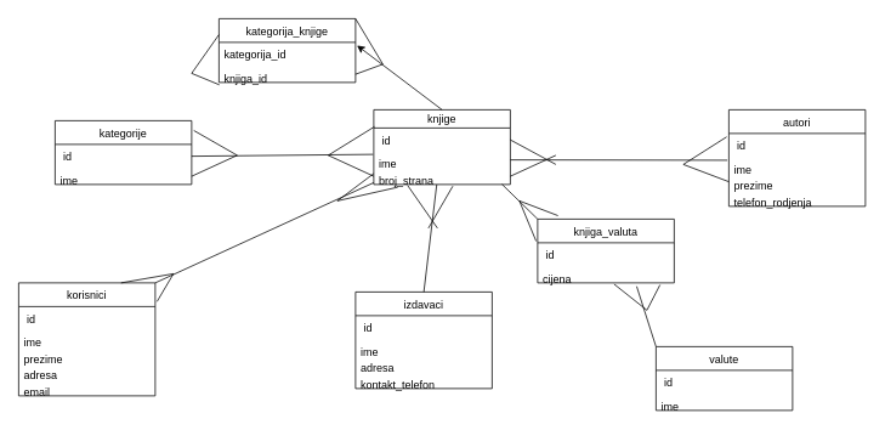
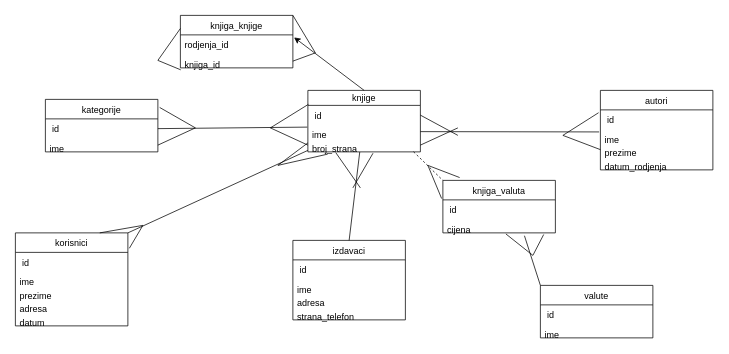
  <mxCell id="0" />
  <mxCell id="1" parent="0" />
  <mxCell id="2" value="autori" style="swimlane;fontStyle=0;childLayout=stackLayout;horizontal=1;startSize=26;fillColor=none;horizontalStack=0;resizeParent=1;resizeParentMax=0;resizeLast=0;collapsible=1;marginBottom=0;" parent="1" vertex="1"><mxGeometry x="800" y="120" width="150" height="106" as="geometry" /></mxCell>
  <mxCell id="3" value=" id" style="text;strokeColor=none;fillColor=none;align=left;verticalAlign=top;spacingLeft=4;spacingRight=4;overflow=hidden;rotatable=0;points=[[0,0.5],[1,0.5]];portConstraint=eastwest;" parent="2" vertex="1"><mxGeometry y="26" width="150" height="26" as="geometry" /></mxCell>
  <mxCell id="4" value="ime" style="text;strokeColor=none;fillColor=none;align=left;verticalAlign=top;spacingLeft=4;spacingRight=4;overflow=hidden;rotatable=0;points=[[0,0.5],[1,0.5]];portConstraint=eastwest;" parent="2" vertex="1"><mxGeometry y="52" width="150" height="18" as="geometry" /></mxCell>
  <mxCell id="5" value="prezime" style="text;strokeColor=none;fillColor=none;align=left;verticalAlign=top;spacingLeft=4;spacingRight=4;overflow=hidden;rotatable=0;points=[[0,0.5],[1,0.5]];portConstraint=eastwest;" parent="2" vertex="1"><mxGeometry y="70" width="150" height="18" as="geometry" /></mxCell>
- <mxCell id="6" value="telefon_rodjenja" style="text;strokeColor=none;fillColor=none;align=left;verticalAlign=top;spacingLeft=4;spacingRight=4;overflow=hidden;rotatable=0;points=[[0,0.5],[1,0.5]];portConstraint=eastwest;" parent="2" vertex="1"><mxGeometry y="88" width="150" height="18" as="geometry" /></mxCell>
+ <mxCell id="6" value="datum_rodjenja" style="text;strokeColor=none;fillColor=none;align=left;verticalAlign=top;spacingLeft=4;spacingRight=4;overflow=hidden;rotatable=0;points=[[0,0.5],[1,0.5]];portConstraint=eastwest;" parent="2" vertex="1"><mxGeometry y="88" width="150" height="18" as="geometry" /></mxCell>
  <mxCell id="7" value="knjige" style="swimlane;fontStyle=0;childLayout=stackLayout;horizontal=1;startSize=20;fillColor=none;horizontalStack=0;resizeParent=1;resizeParentMax=0;resizeLast=0;collapsible=1;marginBottom=0;" parent="1" vertex="1"><mxGeometry x="410" y="120" width="150" height="82" as="geometry" /></mxCell>
  <mxCell id="8" value=" id" style="text;strokeColor=none;fillColor=none;align=left;verticalAlign=top;spacingLeft=4;spacingRight=4;overflow=hidden;rotatable=0;points=[[0,0.5],[1,0.5]];portConstraint=eastwest;" parent="7" vertex="1"><mxGeometry y="20" width="150" height="26" as="geometry" /></mxCell>
  <mxCell id="9" value="ime" style="text;strokeColor=none;fillColor=none;align=left;verticalAlign=top;spacingLeft=4;spacingRight=4;overflow=hidden;rotatable=0;points=[[0,0.5],[1,0.5]];portConstraint=eastwest;" parent="7" vertex="1"><mxGeometry y="46" width="150" height="18" as="geometry" /></mxCell>
  <mxCell id="10" value="broj_strana" style="text;strokeColor=none;fillColor=none;align=left;verticalAlign=top;spacingLeft=4;spacingRight=4;overflow=hidden;rotatable=0;points=[[0,0.5],[1,0.5]];portConstraint=eastwest;" parent="7" vertex="1"><mxGeometry y="64" width="150" height="18" as="geometry" /></mxCell>
  <mxCell id="11" value="izdavaci" style="swimlane;fontStyle=0;childLayout=stackLayout;horizontal=1;startSize=26;fillColor=none;horizontalStack=0;resizeParent=1;resizeParentMax=0;resizeLast=0;collapsible=1;marginBottom=0;" parent="1" vertex="1"><mxGeometry x="390" y="320" width="150" height="106" as="geometry" /></mxCell>
  <mxCell id="12" value=" id" style="text;strokeColor=none;fillColor=none;align=left;verticalAlign=top;spacingLeft=4;spacingRight=4;overflow=hidden;rotatable=0;points=[[0,0.5],[1,0.5]];portConstraint=eastwest;" parent="11" vertex="1"><mxGeometry y="26" width="150" height="26" as="geometry" /></mxCell>
  <mxCell id="13" value="ime" style="text;strokeColor=none;fillColor=none;align=left;verticalAlign=top;spacingLeft=4;spacingRight=4;overflow=hidden;rotatable=0;points=[[0,0.5],[1,0.5]];portConstraint=eastwest;" parent="11" vertex="1"><mxGeometry y="52" width="150" height="18" as="geometry" /></mxCell>
  <mxCell id="14" value="adresa" style="text;strokeColor=none;fillColor=none;align=left;verticalAlign=top;spacingLeft=4;spacingRight=4;overflow=hidden;rotatable=0;points=[[0,0.5],[1,0.5]];portConstraint=eastwest;" parent="11" vertex="1"><mxGeometry y="70" width="150" height="18" as="geometry" /></mxCell>
- <mxCell id="15" value="kontakt_telefon" style="text;strokeColor=none;fillColor=none;align=left;verticalAlign=top;spacingLeft=4;spacingRight=4;overflow=hidden;rotatable=0;points=[[0,0.5],[1,0.5]];portConstraint=eastwest;" parent="11" vertex="1"><mxGeometry y="88" width="150" height="18" as="geometry" /></mxCell>
+ <mxCell id="15" value="strana_telefon" style="text;strokeColor=none;fillColor=none;align=left;verticalAlign=top;spacingLeft=4;spacingRight=4;overflow=hidden;rotatable=0;points=[[0,0.5],[1,0.5]];portConstraint=eastwest;" parent="11" vertex="1"><mxGeometry y="88" width="150" height="18" as="geometry" /></mxCell>
  <mxCell id="16" value="kategorije" style="swimlane;fontStyle=0;childLayout=stackLayout;horizontal=1;startSize=26;fillColor=none;horizontalStack=0;resizeParent=1;resizeParentMax=0;resizeLast=0;collapsible=1;marginBottom=0;" parent="1" vertex="1"><mxGeometry x="60" y="132" width="150" height="70" as="geometry" /></mxCell>
  <mxCell id="17" value=" id" style="text;strokeColor=none;fillColor=none;align=left;verticalAlign=top;spacingLeft=4;spacingRight=4;overflow=hidden;rotatable=0;points=[[0,0.5],[1,0.5]];portConstraint=eastwest;" parent="16" vertex="1"><mxGeometry y="26" width="150" height="26" as="geometry" /></mxCell>
  <mxCell id="18" value="ime" style="text;strokeColor=none;fillColor=none;align=left;verticalAlign=top;spacingLeft=4;spacingRight=4;overflow=hidden;rotatable=0;points=[[0,0.5],[1,0.5]];portConstraint=eastwest;" parent="16" vertex="1"><mxGeometry y="52" width="150" height="18" as="geometry" /></mxCell>
  <mxCell id="19" value="valute" style="swimlane;fontStyle=0;childLayout=stackLayout;horizontal=1;startSize=26;fillColor=none;horizontalStack=0;resizeParent=1;resizeParentMax=0;resizeLast=0;collapsible=1;marginBottom=0;" parent="1" vertex="1"><mxGeometry x="720" y="380" width="150" height="70" as="geometry" /></mxCell>
  <mxCell id="20" value=" id" style="text;strokeColor=none;fillColor=none;align=left;verticalAlign=top;spacingLeft=4;spacingRight=4;overflow=hidden;rotatable=0;points=[[0,0.5],[1,0.5]];portConstraint=eastwest;" parent="19" vertex="1"><mxGeometry y="26" width="150" height="26" as="geometry" /></mxCell>
  <mxCell id="21" value="ime" style="text;strokeColor=none;fillColor=none;align=left;verticalAlign=top;spacingLeft=4;spacingRight=4;overflow=hidden;rotatable=0;points=[[0,0.5],[1,0.5]];portConstraint=eastwest;" parent="19" vertex="1"><mxGeometry y="52" width="150" height="18" as="geometry" /></mxCell>
  <mxCell id="22" value="" style="endArrow=none;html=1;rounded=0;exitX=1;exitY=0.5;exitDx=0;exitDy=0;entryX=-0.011;entryY=1.131;entryDx=0;entryDy=0;entryPerimeter=0;" parent="1" source="9" target="3" edge="1"><mxGeometry width="50" height="50" relative="1" as="geometry"><mxPoint x="645" y="180" as="sourcePoint" /><mxPoint x="695" y="130" as="targetPoint" /></mxGeometry></mxCell>
  <mxCell id="23" value="" style="endArrow=none;html=1;rounded=0;entryX=-0.016;entryY=0.146;entryDx=0;entryDy=0;entryPerimeter=0;" parent="1" target="3" edge="1"><mxGeometry width="50" height="50" relative="1" as="geometry"><mxPoint x="750" y="180" as="sourcePoint" /><mxPoint x="720" y="350" as="targetPoint" /></mxGeometry></mxCell>
  <mxCell id="24" value="" style="endArrow=none;html=1;rounded=0;exitX=0;exitY=0.5;exitDx=0;exitDy=0;" parent="1" source="5" edge="1"><mxGeometry width="50" height="50" relative="1" as="geometry"><mxPoint x="670" y="400" as="sourcePoint" /><mxPoint x="750" y="180" as="targetPoint" /></mxGeometry></mxCell>
  <mxCell id="25" value="" style="endArrow=none;html=1;rounded=0;exitX=1;exitY=0.5;exitDx=0;exitDy=0;" parent="1" source="8" edge="1"><mxGeometry width="50" height="50" relative="1" as="geometry"><mxPoint x="670" y="400" as="sourcePoint" /><mxPoint x="610" y="180" as="targetPoint" /></mxGeometry></mxCell>
  <mxCell id="26" value="" style="endArrow=none;html=1;rounded=0;exitX=1;exitY=0.5;exitDx=0;exitDy=0;" parent="1" edge="1"><mxGeometry width="50" height="50" relative="1" as="geometry"><mxPoint x="560" y="193" as="sourcePoint" /><mxPoint x="610" y="170" as="targetPoint" /></mxGeometry></mxCell>
  <mxCell id="27" value="" style="endArrow=none;html=1;rounded=0;entryX=0.461;entryY=1.011;entryDx=0;entryDy=0;entryPerimeter=0;exitX=0.5;exitY=0;exitDx=0;exitDy=0;" parent="1" source="11" target="10" edge="1"><mxGeometry width="50" height="50" relative="1" as="geometry"><mxPoint x="670" y="400" as="sourcePoint" /><mxPoint x="720" y="350" as="targetPoint" /></mxGeometry></mxCell>
  <mxCell id="28" value="" style="endArrow=none;html=1;rounded=0;entryX=0.248;entryY=1.056;entryDx=0;entryDy=0;entryPerimeter=0;" parent="1" target="10" edge="1"><mxGeometry width="50" height="50" relative="1" as="geometry"><mxPoint x="480" y="250" as="sourcePoint" /><mxPoint x="720" y="350" as="targetPoint" /></mxGeometry></mxCell>
  <mxCell id="29" value="" style="endArrow=none;html=1;rounded=0;entryX=0.579;entryY=1.1;entryDx=0;entryDy=0;entryPerimeter=0;" parent="1" target="10" edge="1"><mxGeometry width="50" height="50" relative="1" as="geometry"><mxPoint x="470" y="250" as="sourcePoint" /><mxPoint x="720" y="350" as="targetPoint" /></mxGeometry></mxCell>
  <mxCell id="30" value="" style="endArrow=none;html=1;rounded=0;entryX=-0.005;entryY=1.115;entryDx=0;entryDy=0;entryPerimeter=0;exitX=1;exitY=0.5;exitDx=0;exitDy=0;" parent="1" source="17" target="8" edge="1"><mxGeometry width="50" height="50" relative="1" as="geometry"><mxPoint x="400" y="400" as="sourcePoint" /><mxPoint x="450" y="350" as="targetPoint" /></mxGeometry></mxCell>
  <mxCell id="31" value="" style="endArrow=none;html=1;rounded=0;entryX=0;entryY=0.5;entryDx=0;entryDy=0;" parent="1" edge="1"><mxGeometry width="50" height="50" relative="1" as="geometry"><mxPoint x="360" y="170" as="sourcePoint" /><mxPoint x="410" y="193" as="targetPoint" /></mxGeometry></mxCell>
  <mxCell id="32" value="" style="endArrow=none;html=1;rounded=0;entryX=0.005;entryY=-0.054;entryDx=0;entryDy=0;entryPerimeter=0;" parent="1" target="8" edge="1"><mxGeometry width="50" height="50" relative="1" as="geometry"><mxPoint x="360" y="170" as="sourcePoint" /><mxPoint x="450" y="350" as="targetPoint" /></mxGeometry></mxCell>
  <mxCell id="33" value="" style="endArrow=none;html=1;rounded=0;entryX=1;entryY=0.5;entryDx=0;entryDy=0;" parent="1" target="18" edge="1"><mxGeometry width="50" height="50" relative="1" as="geometry"><mxPoint x="260" y="170" as="sourcePoint" /><mxPoint x="450" y="350" as="targetPoint" /></mxGeometry></mxCell>
  <mxCell id="34" value="" style="endArrow=none;html=1;rounded=0;entryX=1.016;entryY=0.154;entryDx=0;entryDy=0;entryPerimeter=0;" parent="1" target="16" edge="1"><mxGeometry width="50" height="50" relative="1" as="geometry"><mxPoint x="260" y="170" as="sourcePoint" /><mxPoint x="450" y="350" as="targetPoint" /></mxGeometry></mxCell>
  <mxCell id="35" value="knjiga_valuta" style="swimlane;fontStyle=0;childLayout=stackLayout;horizontal=1;startSize=26;fillColor=none;horizontalStack=0;resizeParent=1;resizeParentMax=0;resizeLast=0;collapsible=1;marginBottom=0;" parent="1" vertex="1"><mxGeometry x="590" y="240" width="150" height="70" as="geometry" /></mxCell>
  <mxCell id="36" value=" id" style="text;strokeColor=none;fillColor=none;align=left;verticalAlign=top;spacingLeft=4;spacingRight=4;overflow=hidden;rotatable=0;points=[[0,0.5],[1,0.5]];portConstraint=eastwest;" parent="35" vertex="1"><mxGeometry y="26" width="150" height="26" as="geometry" /></mxCell>
  <mxCell id="37" value="cijena" style="text;strokeColor=none;fillColor=none;align=left;verticalAlign=top;spacingLeft=4;spacingRight=4;overflow=hidden;rotatable=0;points=[[0,0.5],[1,0.5]];portConstraint=eastwest;" parent="35" vertex="1"><mxGeometry y="52" width="150" height="18" as="geometry" /></mxCell>
- <mxCell id="38" value="" style="endArrow=none;html=1;rounded=0;entryX=0;entryY=0;entryDx=0;entryDy=0;exitX=0.939;exitY=0.989;exitDx=0;exitDy=0;exitPerimeter=0;" parent="1" source="10" target="35" edge="1"><mxGeometry width="50" height="50" relative="1" as="geometry"><mxPoint x="400" y="400" as="sourcePoint" /><mxPoint x="450" y="350" as="targetPoint" /></mxGeometry></mxCell>
+ <mxCell id="38" value="" style="endArrow=none;html=1;rounded=0;entryX=0;entryY=0;entryDx=0;entryDy=0;exitX=0.939;exitY=0.989;exitDx=0;exitDy=0;exitPerimeter=0;dashed=1;" parent="1" source="10" target="35" edge="1"><mxGeometry width="50" height="50" relative="1" as="geometry"><mxPoint x="400" y="400" as="sourcePoint" /><mxPoint x="450" y="350" as="targetPoint" /></mxGeometry></mxCell>
  <mxCell id="39" value="" style="endArrow=none;html=1;rounded=0;exitX=-0.011;exitY=-0.069;exitDx=0;exitDy=0;exitPerimeter=0;" parent="1" source="36" edge="1"><mxGeometry width="50" height="50" relative="1" as="geometry"><mxPoint x="400" y="400" as="sourcePoint" /><mxPoint x="570" y="220" as="targetPoint" /></mxGeometry></mxCell>
  <mxCell id="40" value="" style="endArrow=none;html=1;rounded=0;exitX=0.149;exitY=-0.054;exitDx=0;exitDy=0;exitPerimeter=0;" parent="1" source="35" edge="1"><mxGeometry width="50" height="50" relative="1" as="geometry"><mxPoint x="400" y="400" as="sourcePoint" /><mxPoint x="570" y="220" as="targetPoint" /></mxGeometry></mxCell>
  <mxCell id="41" value="" style="endArrow=none;html=1;rounded=0;entryX=0.725;entryY=1.211;entryDx=0;entryDy=0;entryPerimeter=0;exitX=0;exitY=0;exitDx=0;exitDy=0;" parent="1" source="19" target="37" edge="1"><mxGeometry width="50" height="50" relative="1" as="geometry"><mxPoint x="400" y="400" as="sourcePoint" /><mxPoint x="450" y="350" as="targetPoint" /></mxGeometry></mxCell>
  <mxCell id="42" value="" style="endArrow=none;html=1;rounded=0;entryX=0.56;entryY=1.078;entryDx=0;entryDy=0;entryPerimeter=0;" parent="1" target="37" edge="1"><mxGeometry width="50" height="50" relative="1" as="geometry"><mxPoint x="710" y="340" as="sourcePoint" /><mxPoint x="450" y="350" as="targetPoint" /></mxGeometry></mxCell>
  <mxCell id="43" value="" style="endArrow=none;html=1;rounded=0;entryX=0.896;entryY=1.122;entryDx=0;entryDy=0;entryPerimeter=0;" parent="1" target="37" edge="1"><mxGeometry width="50" height="50" relative="1" as="geometry"><mxPoint x="710" y="340" as="sourcePoint" /><mxPoint x="450" y="350" as="targetPoint" /></mxGeometry></mxCell>
  <mxCell id="44" value="korisnici" style="swimlane;fontStyle=0;childLayout=stackLayout;horizontal=1;startSize=26;fillColor=none;horizontalStack=0;resizeParent=1;resizeParentMax=0;resizeLast=0;collapsible=1;marginBottom=0;" parent="1" vertex="1"><mxGeometry x="20" y="310" width="150" height="124" as="geometry" /></mxCell>
  <mxCell id="45" value=" id" style="text;strokeColor=none;fillColor=none;align=left;verticalAlign=top;spacingLeft=4;spacingRight=4;overflow=hidden;rotatable=0;points=[[0,0.5],[1,0.5]];portConstraint=eastwest;" parent="44" vertex="1"><mxGeometry y="26" width="150" height="26" as="geometry" /></mxCell>
  <mxCell id="46" value="ime" style="text;strokeColor=none;fillColor=none;align=left;verticalAlign=top;spacingLeft=4;spacingRight=4;overflow=hidden;rotatable=0;points=[[0,0.5],[1,0.5]];portConstraint=eastwest;" parent="44" vertex="1"><mxGeometry y="52" width="150" height="18" as="geometry" /></mxCell>
  <mxCell id="47" value="prezime" style="text;strokeColor=none;fillColor=none;align=left;verticalAlign=top;spacingLeft=4;spacingRight=4;overflow=hidden;rotatable=0;points=[[0,0.5],[1,0.5]];portConstraint=eastwest;" parent="44" vertex="1"><mxGeometry y="70" width="150" height="18" as="geometry" /></mxCell>
  <mxCell id="48" value="adresa" style="text;strokeColor=none;fillColor=none;align=left;verticalAlign=top;spacingLeft=4;spacingRight=4;overflow=hidden;rotatable=0;points=[[0,0.5],[1,0.5]];portConstraint=eastwest;" parent="44" vertex="1"><mxGeometry y="88" width="150" height="18" as="geometry" /></mxCell>
- <mxCell id="49" value="email" style="text;strokeColor=none;fillColor=none;align=left;verticalAlign=top;spacingLeft=4;spacingRight=4;overflow=hidden;rotatable=0;points=[[0,0.5],[1,0.5]];portConstraint=eastwest;" parent="44" vertex="1"><mxGeometry y="106" width="150" height="18" as="geometry" /></mxCell>
+ <mxCell id="49" value="datum" style="text;strokeColor=none;fillColor=none;align=left;verticalAlign=top;spacingLeft=4;spacingRight=4;overflow=hidden;rotatable=0;points=[[0,0.5],[1,0.5]];portConstraint=eastwest;" parent="44" vertex="1"><mxGeometry y="106" width="150" height="18" as="geometry" /></mxCell>
  <mxCell id="50" value="" style="endArrow=none;html=1;rounded=0;exitX=1;exitY=0;exitDx=0;exitDy=0;" parent="1" source="44" edge="1"><mxGeometry width="50" height="50" relative="1" as="geometry"><mxPoint x="170" y="270" as="sourcePoint" /><mxPoint x="410" y="200" as="targetPoint" /></mxGeometry></mxCell>
  <mxCell id="51" value="" style="endArrow=none;html=1;rounded=0;exitX=0.75;exitY=0;exitDx=0;exitDy=0;" parent="1" source="44" edge="1"><mxGeometry width="50" height="50" relative="1" as="geometry"><mxPoint x="170" y="270" as="sourcePoint" /><mxPoint x="190" y="300" as="targetPoint" /></mxGeometry></mxCell>
  <mxCell id="52" value="" style="endArrow=none;html=1;rounded=0;exitX=1.013;exitY=0.166;exitDx=0;exitDy=0;exitPerimeter=0;" parent="1" source="44" edge="1"><mxGeometry width="50" height="50" relative="1" as="geometry"><mxPoint x="170" y="270" as="sourcePoint" /><mxPoint x="190" y="300" as="targetPoint" /></mxGeometry></mxCell>
  <mxCell id="53" value="" style="endArrow=none;html=1;rounded=0;" parent="1" edge="1"><mxGeometry width="50" height="50" relative="1" as="geometry"><mxPoint x="370" y="220" as="sourcePoint" /><mxPoint x="410" y="190" as="targetPoint" /></mxGeometry></mxCell>
  <mxCell id="54" value="" style="endArrow=none;html=1;rounded=0;entryX=0.176;entryY=1.167;entryDx=0;entryDy=0;entryPerimeter=0;" parent="1" target="10" edge="1"><mxGeometry width="50" height="50" relative="1" as="geometry"><mxPoint x="370" y="220" as="sourcePoint" /><mxPoint x="220" y="220" as="targetPoint" /></mxGeometry></mxCell>
- <mxCell id="55" value="kategorija_knjige" style="swimlane;fontStyle=0;childLayout=stackLayout;horizontal=1;startSize=26;fillColor=none;horizontalStack=0;resizeParent=1;resizeParentMax=0;resizeLast=0;collapsible=1;marginBottom=0;" vertex="1" parent="1"><mxGeometry x="240" y="20" width="150" height="70" as="geometry" /></mxCell>
- <mxCell id="56" value="kategorija_id" style="text;strokeColor=none;fillColor=none;align=left;verticalAlign=top;spacingLeft=4;spacingRight=4;overflow=hidden;rotatable=0;points=[[0,0.5],[1,0.5]];portConstraint=eastwest;" vertex="1" parent="55"><mxGeometry y="26" width="150" height="26" as="geometry" /></mxCell>
+ <mxCell id="55" value="knjiga_knjige" style="swimlane;fontStyle=0;childLayout=stackLayout;horizontal=1;startSize=26;fillColor=none;horizontalStack=0;resizeParent=1;resizeParentMax=0;resizeLast=0;collapsible=1;marginBottom=0;" vertex="1" parent="1"><mxGeometry x="240" y="20" width="150" height="70" as="geometry" /></mxCell>
+ <mxCell id="56" value="rodjenja_id" style="text;strokeColor=none;fillColor=none;align=left;verticalAlign=top;spacingLeft=4;spacingRight=4;overflow=hidden;rotatable=0;points=[[0,0.5],[1,0.5]];portConstraint=eastwest;" vertex="1" parent="55"><mxGeometry y="26" width="150" height="26" as="geometry" /></mxCell>
  <mxCell id="57" value="knjiga_id" style="text;strokeColor=none;fillColor=none;align=left;verticalAlign=top;spacingLeft=4;spacingRight=4;overflow=hidden;rotatable=0;points=[[0,0.5],[1,0.5]];portConstraint=eastwest;" vertex="1" parent="55"><mxGeometry y="52" width="150" height="18" as="geometry" /></mxCell>
  <mxCell id="58" value="" style="endArrow=none;html=1;rounded=0;entryX=0;entryY=0.25;entryDx=0;entryDy=0;" edge="1" parent="1" target="55"><mxGeometry width="50" height="50" relative="1" as="geometry"><mxPoint x="210" as="sourcePoint" y="80" /><mxPoint x="480" y="190" as="targetPoint" /></mxGeometry></mxCell>
  <mxCell id="59" value="" style="endArrow=none;html=1;rounded=0;entryX=0.003;entryY=1.144;entryDx=0;entryDy=0;entryPerimeter=0;" edge="1" parent="1" target="57"><mxGeometry width="50" height="50" relative="1" as="geometry"><mxPoint x="210" as="sourcePoint" y="80" /><mxPoint x="250" y="48" as="targetPoint" /></mxGeometry></mxCell>
  <mxCell id="60" value="" style="endArrow=classic;html=1;rounded=0;entryX=1.011;entryY=0.131;entryDx=0;entryDy=0;entryPerimeter=0;exitX=0.5;exitY=0;exitDx=0;exitDy=0;" edge="1" parent="1" source="7" target="56"><mxGeometry width="50" height="50" relative="1" as="geometry"><mxPoint x="430" y="240" as="sourcePoint" /><mxPoint x="480" y="190" as="targetPoint" /></mxGeometry></mxCell>
  <mxCell id="61" value="" style="endArrow=none;html=1;rounded=0;entryX=1;entryY=0;entryDx=0;entryDy=0;" edge="1" parent="1" target="55"><mxGeometry width="50" height="50" relative="1" as="geometry"><mxPoint x="420" y="70" as="sourcePoint" /><mxPoint x="480" y="190" as="targetPoint" /></mxGeometry></mxCell>
  <mxCell id="62" value="" style="endArrow=none;html=1;rounded=0;entryX=1;entryY=0.5;entryDx=0;entryDy=0;" edge="1" parent="1" target="57"><mxGeometry width="50" height="50" relative="1" as="geometry"><mxPoint x="420" y="70" as="sourcePoint" /><mxPoint x="400" y="30" as="targetPoint" /></mxGeometry></mxCell>
